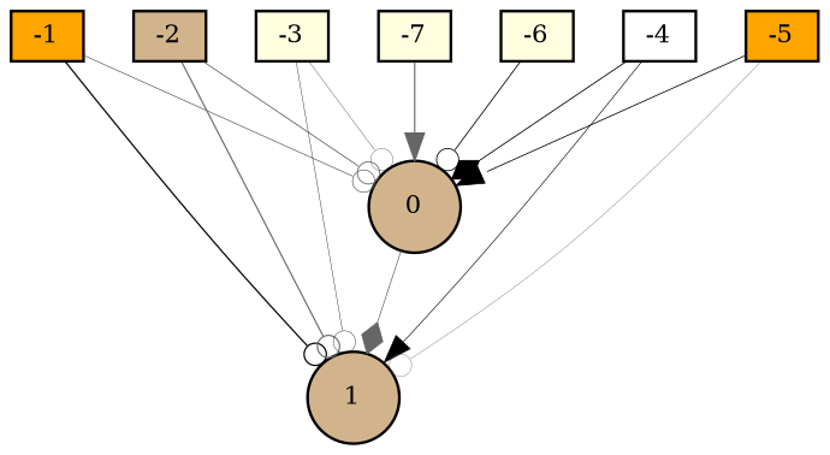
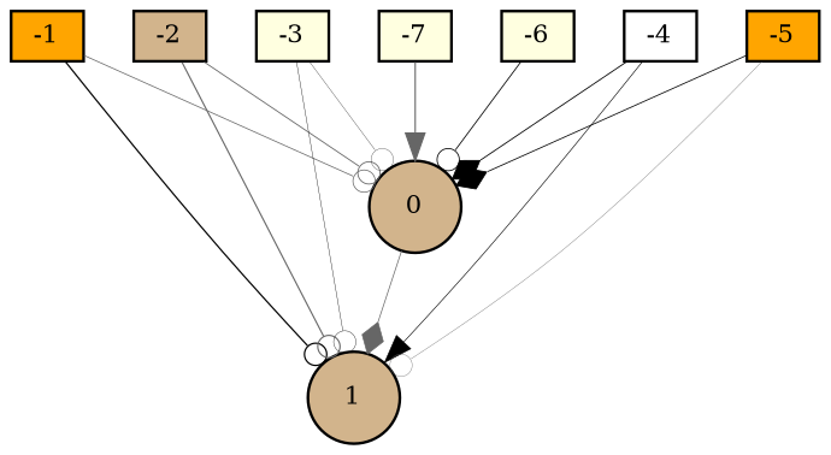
  digraph {
    node [fillcolor=tan fontsize=9 shape=box style=filled]
    edge [arrowhead=odot color=black style=solid]
    -1 [fillcolor=orange height=0.2 width=0.2]
    0 [height=0.2 shape=circle width=0.2]
    1 [height=0.2 shape=circle width=0.2]
    -2 [height=0.2 width=0.2]
    -3 [fillcolor=lightyellow height=0.2 width=0.2]
    -4 [fillcolor=white height=0.2 width=0.2]
    -5 [fillcolor=orange height=0.2 width=0.2]
    -6 [fillcolor=lightyellow height=0.2 width=0.2]
    -7 [fillcolor=lightyellow height=0.2 width=0.2]
    -1 -> 0 [color=gray40 penwidth=0.31150101309676326]
    -1 -> 1 [penwidth=0.5141354123778543]
    0 -> 1 [arrowhead=diamond color=gray40 penwidth=0.2981871136427647]
    -2 -> 0 [color=gray40 penwidth=0.35705205798461925]
    -2 -> 1 [color=gray40 penwidth=0.4741845230621651]
    -3 -> 0 [penwidth=0.11620012065319739]
    -3 -> 1 [penwidth=0.15372221212614828]
    -4 -> 0 [arrowhead=diamond penwidth=0.35146497384978415]
    -4 -> 1 [arrowhead=normal penwidth=0.2575694463093211]
-   -5 -> 0 [arrowhead=normal penwidth=0.3284752851629552]
+   -5 -> 0 [arrowhead=diamond penwidth=0.3284752851629552]
    -5 -> 1 [color=gray40 penwidth=0.1554078512415215]
    -6 -> 0 [penwidth=0.3423430976768825]
    -7 -> 0 [arrowhead=normal color=gray40 penwidth=0.4766914311982612]
  }
